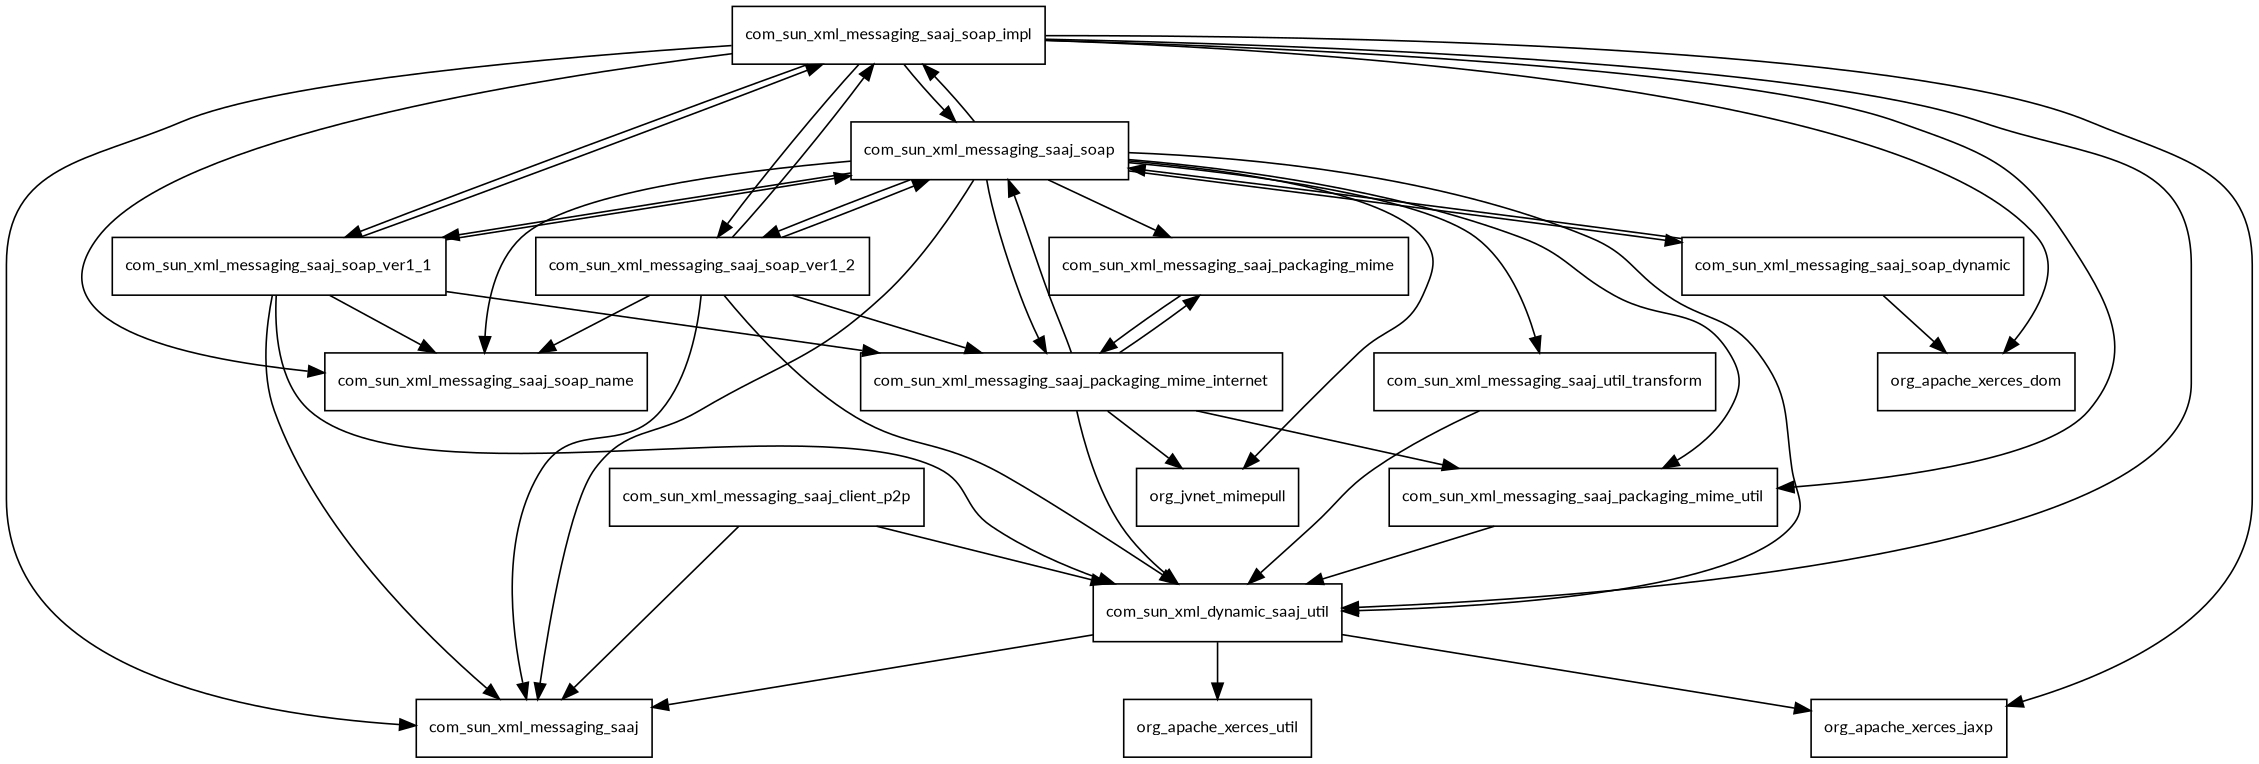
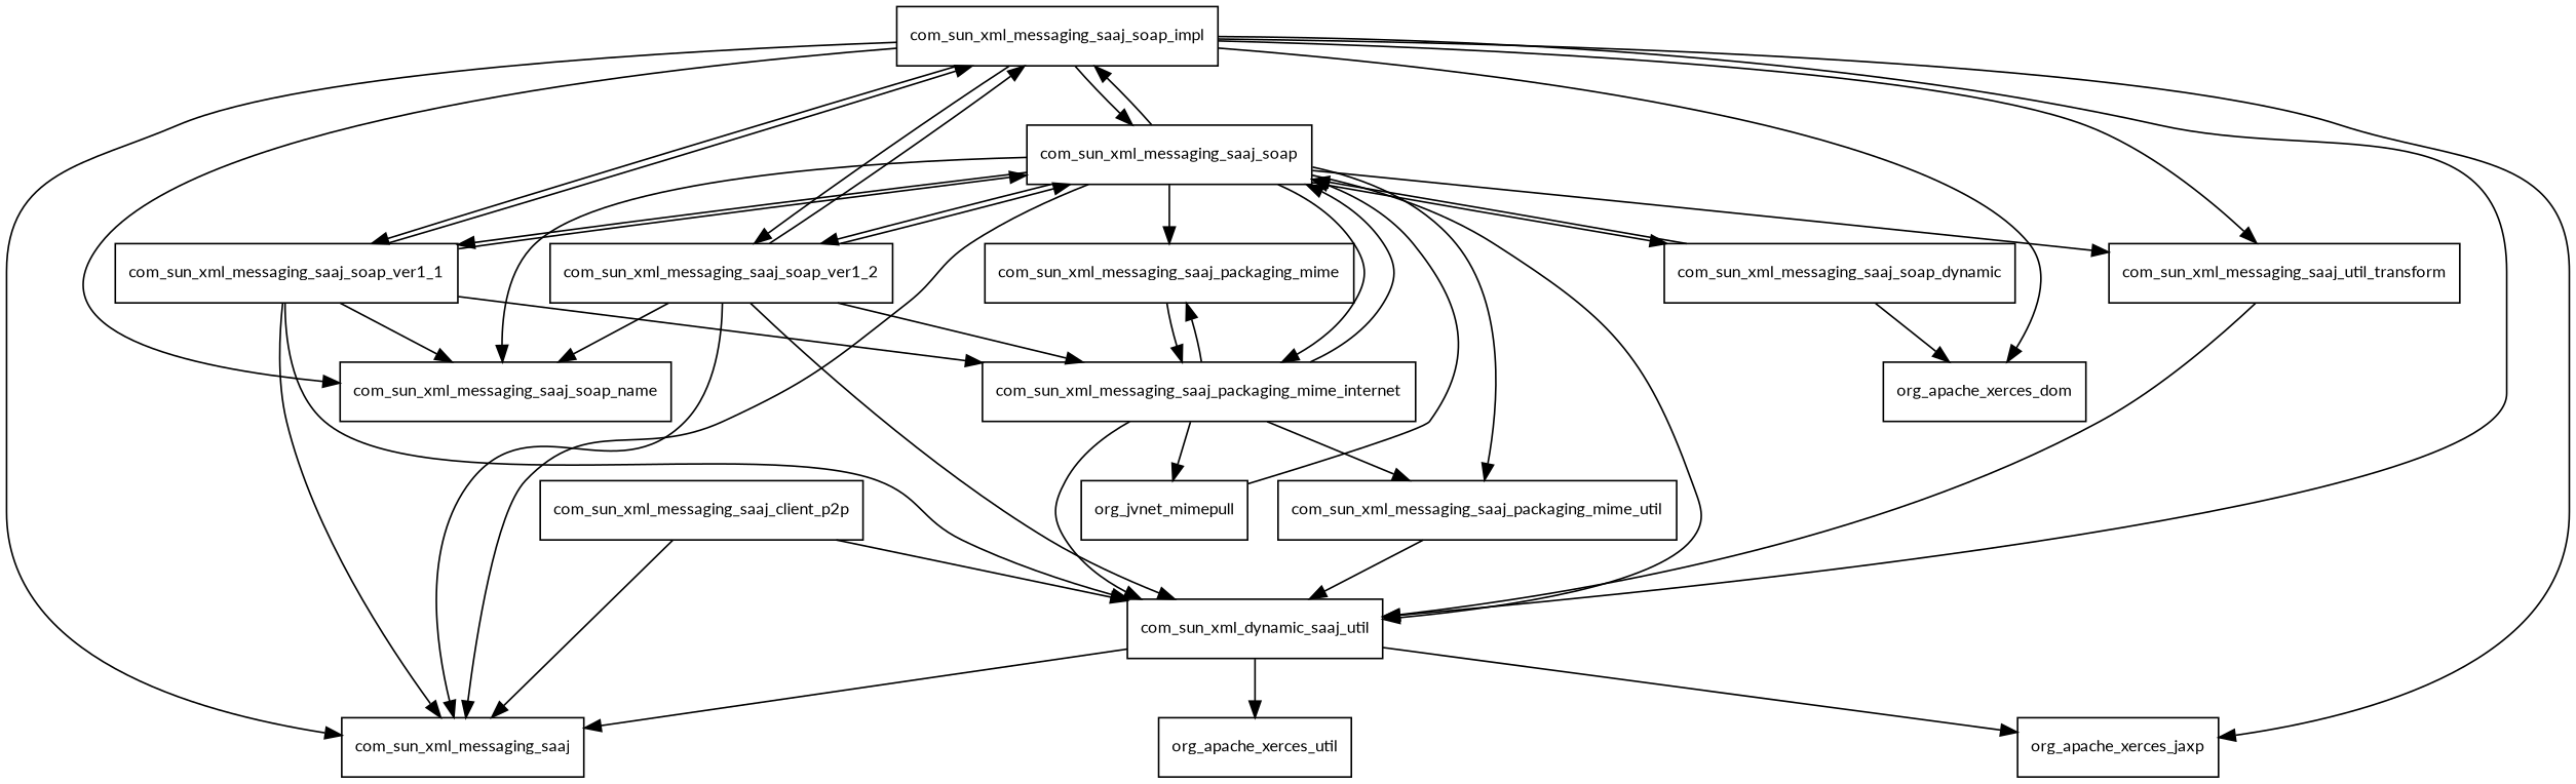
  digraph {
    fontname=Lato
    node [fontname=Lato fontsize=10.0 shape=box]
    edge [fontname=Lato]
    com_sun_xml_messaging_saaj_client_p2p
    com_sun_xml_messaging_saaj
    n3 [label=com_sun_xml_dynamic_saaj_util]
    org_apache_xerces_jaxp
    org_apache_xerces_util
    com_sun_xml_messaging_saaj_packaging_mime
    com_sun_xml_messaging_saaj_packaging_mime_internet
    com_sun_xml_messaging_saaj_packaging_mime_util
    com_sun_xml_messaging_saaj_soap
    org_jvnet_mimepull
    com_sun_xml_messaging_saaj_soap_dynamic
    com_sun_xml_messaging_saaj_soap_impl
    com_sun_xml_messaging_saaj_soap_name
    com_sun_xml_messaging_saaj_soap_ver1_1
    com_sun_xml_messaging_saaj_soap_ver1_2
    com_sun_xml_messaging_saaj_util_transform
    org_apache_xerces_dom
    com_sun_xml_messaging_saaj_client_p2p -> com_sun_xml_messaging_saaj
    com_sun_xml_messaging_saaj_client_p2p -> n3
    n3 -> com_sun_xml_messaging_saaj
    n3 -> org_apache_xerces_jaxp
    n3 -> org_apache_xerces_util
    com_sun_xml_messaging_saaj_packaging_mime -> com_sun_xml_messaging_saaj_packaging_mime_internet
    com_sun_xml_messaging_saaj_packaging_mime_internet -> n3
    com_sun_xml_messaging_saaj_packaging_mime_internet -> com_sun_xml_messaging_saaj_packaging_mime
    com_sun_xml_messaging_saaj_packaging_mime_internet -> com_sun_xml_messaging_saaj_packaging_mime_util
    com_sun_xml_messaging_saaj_packaging_mime_internet -> com_sun_xml_messaging_saaj_soap
    com_sun_xml_messaging_saaj_packaging_mime_internet -> org_jvnet_mimepull
    com_sun_xml_messaging_saaj_packaging_mime_util -> n3
    com_sun_xml_messaging_saaj_soap -> com_sun_xml_messaging_saaj
    com_sun_xml_messaging_saaj_soap -> n3
    com_sun_xml_messaging_saaj_soap -> com_sun_xml_messaging_saaj_packaging_mime
    com_sun_xml_messaging_saaj_soap -> com_sun_xml_messaging_saaj_packaging_mime_internet
    com_sun_xml_messaging_saaj_soap -> com_sun_xml_messaging_saaj_packaging_mime_util
-   com_sun_xml_messaging_saaj_soap -> org_jvnet_mimepull
+   org_jvnet_mimepull -> com_sun_xml_messaging_saaj_soap
    com_sun_xml_messaging_saaj_soap -> com_sun_xml_messaging_saaj_soap_dynamic
    com_sun_xml_messaging_saaj_soap -> com_sun_xml_messaging_saaj_soap_impl
    com_sun_xml_messaging_saaj_soap -> com_sun_xml_messaging_saaj_soap_name
    com_sun_xml_messaging_saaj_soap -> com_sun_xml_messaging_saaj_soap_ver1_1
    com_sun_xml_messaging_saaj_soap -> com_sun_xml_messaging_saaj_soap_ver1_2
    com_sun_xml_messaging_saaj_soap -> com_sun_xml_messaging_saaj_util_transform
    com_sun_xml_messaging_saaj_soap_dynamic -> com_sun_xml_messaging_saaj_soap
    com_sun_xml_messaging_saaj_soap_dynamic -> org_apache_xerces_dom
    com_sun_xml_messaging_saaj_soap_impl -> com_sun_xml_messaging_saaj
    com_sun_xml_messaging_saaj_soap_impl -> n3
    com_sun_xml_messaging_saaj_soap_impl -> org_apache_xerces_jaxp
    com_sun_xml_messaging_saaj_soap_impl -> com_sun_xml_messaging_saaj_soap
    com_sun_xml_messaging_saaj_soap_impl -> com_sun_xml_messaging_saaj_soap_name
    com_sun_xml_messaging_saaj_soap_impl -> com_sun_xml_messaging_saaj_soap_ver1_1
    com_sun_xml_messaging_saaj_soap_impl -> com_sun_xml_messaging_saaj_soap_ver1_2
-   com_sun_xml_messaging_saaj_soap_impl -> com_sun_xml_messaging_saaj_packaging_mime_util
+   com_sun_xml_messaging_saaj_soap_impl -> com_sun_xml_messaging_saaj_util_transform
    com_sun_xml_messaging_saaj_soap_impl -> org_apache_xerces_dom
    com_sun_xml_messaging_saaj_soap_ver1_1 -> com_sun_xml_messaging_saaj
    com_sun_xml_messaging_saaj_soap_ver1_1 -> n3
    com_sun_xml_messaging_saaj_soap_ver1_1 -> com_sun_xml_messaging_saaj_packaging_mime_internet
    com_sun_xml_messaging_saaj_soap_ver1_1 -> com_sun_xml_messaging_saaj_soap
    com_sun_xml_messaging_saaj_soap_ver1_1 -> com_sun_xml_messaging_saaj_soap_impl
    com_sun_xml_messaging_saaj_soap_ver1_1 -> com_sun_xml_messaging_saaj_soap_name
    com_sun_xml_messaging_saaj_soap_ver1_2 -> com_sun_xml_messaging_saaj
    com_sun_xml_messaging_saaj_soap_ver1_2 -> n3
    com_sun_xml_messaging_saaj_soap_ver1_2 -> com_sun_xml_messaging_saaj_packaging_mime_internet
    com_sun_xml_messaging_saaj_soap_ver1_2 -> com_sun_xml_messaging_saaj_soap
    com_sun_xml_messaging_saaj_soap_ver1_2 -> com_sun_xml_messaging_saaj_soap_impl
    com_sun_xml_messaging_saaj_soap_ver1_2 -> com_sun_xml_messaging_saaj_soap_name
    com_sun_xml_messaging_saaj_util_transform -> n3
  }
